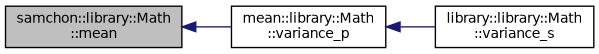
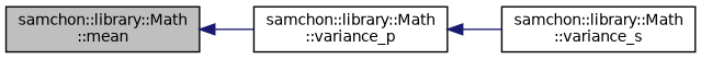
  digraph {
    rankdir=LR
    node [color=black fillcolor=white fontname=Helvetica fontsize=10 shape=record style=filled]
    edge [color=midnightblue dir=back fontname=Helvetica fontsize=10 labelfontname=Helvetica labelfontsize=10 style=solid]
    n1 [fillcolor=grey75 fontcolor=black height=0.2 label="samchon::library::Math\l::mean" width=0.4]
-   n2 [height=0.2 label="mean::library::Math\l::variance_p" width=0.4]
-   n3 [height=0.2 label="library::library::Math\l::variance_s" width=0.4]
+   n2 [height=0.2 label="samchon::library::Math\l::variance_p" width=0.4]
+   n3 [height=0.2 label="samchon::library::Math\l::variance_s" width=0.4]
    n1 -> n2
    n2 -> n3
  }
